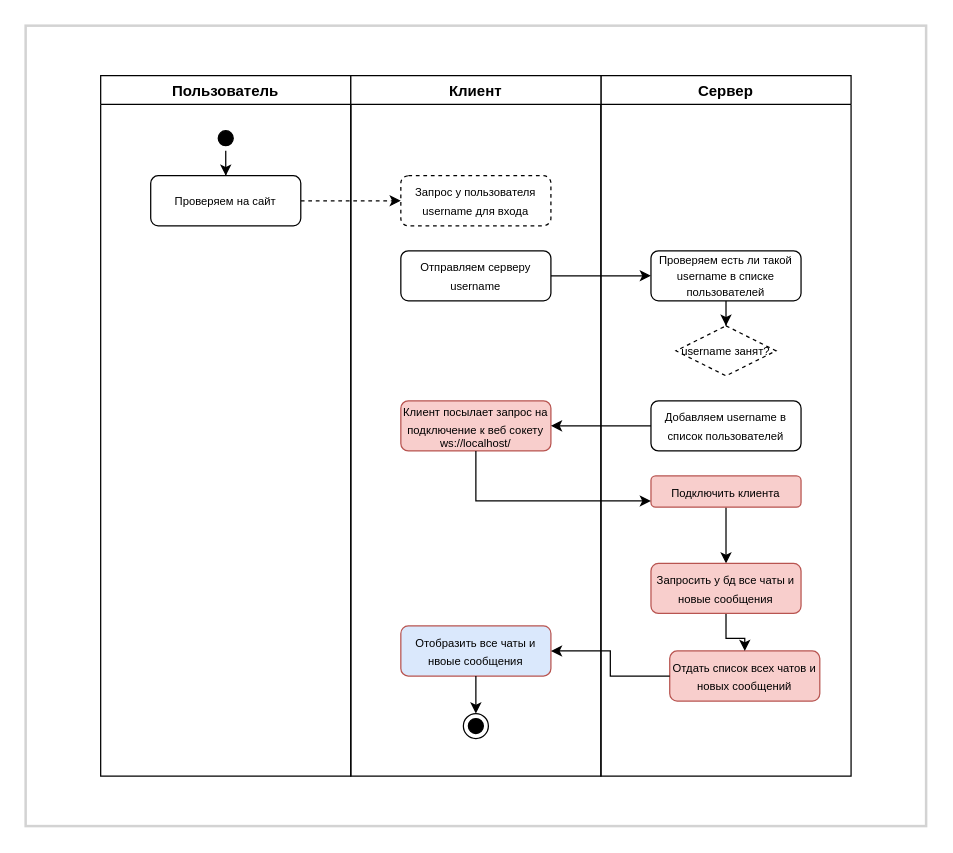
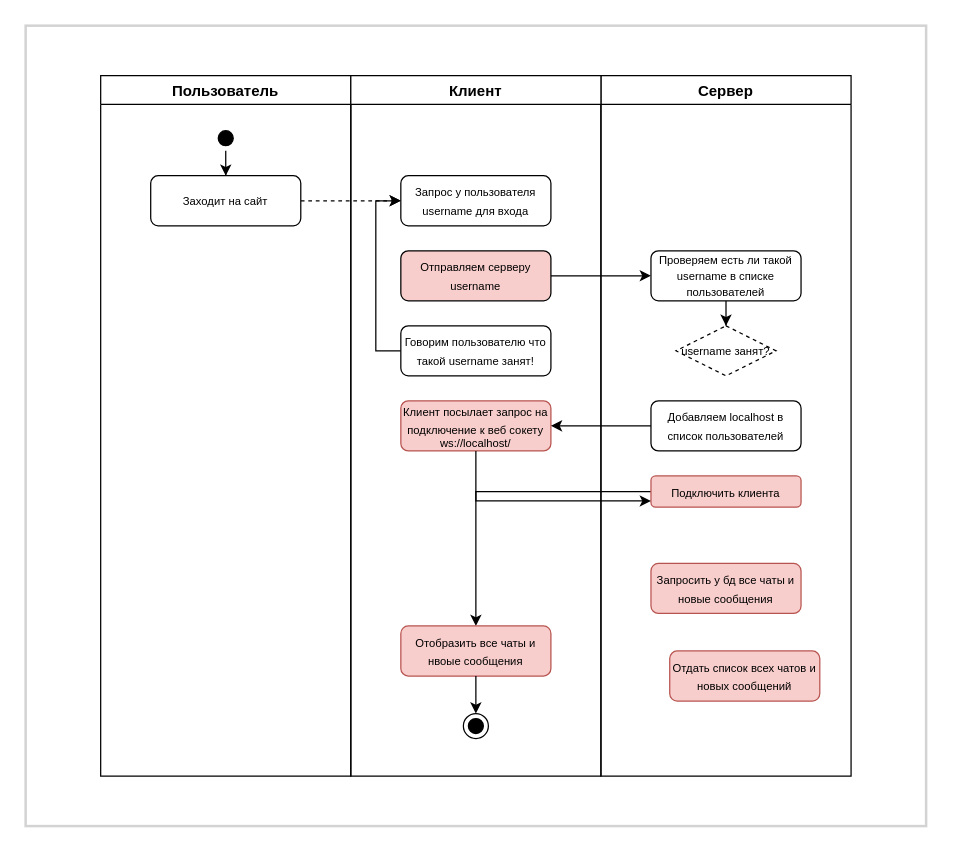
  <mxCell id="0" />
  <mxCell id="1" parent="0" />
  <mxCell id="2" value="Сервер" style="swimlane;" parent="1" vertex="1"><mxGeometry x="480" y="60" width="200" height="560" as="geometry" /></mxCell>
  <mxCell id="3" value="" style="rounded=0;whiteSpace=wrap;html=1;fillColor=none;strokeColor=#d3d3d3;strokeWidth=2;" parent="2" vertex="1"><mxGeometry x="-460" y="-40" width="720" height="640" as="geometry" /></mxCell>
  <mxCell id="4" value="&lt;font style=&quot;font-size: 9px;&quot;&gt;username занят?&lt;/font&gt;" style="rhombus;whiteSpace=wrap;html=1;dashed=1;" parent="2" vertex="1"><mxGeometry x="60" y="200" width="80" height="40" as="geometry" /></mxCell>
- <mxCell id="5" style="edgeStyle=orthogonalEdgeStyle;rounded=0;orthogonalLoop=1;jettySize=auto;html=1;" edge="1" parent="2" source="6" target="10"><mxGeometry relative="1" as="geometry" /></mxCell>
+ <mxCell id="5" style="edgeStyle=orthogonalEdgeStyle;rounded=0;orthogonalLoop=1;jettySize=auto;html=1;" edge="1" parent="2" source="6" target="18"><mxGeometry relative="1" as="geometry" /></mxCell>
  <mxCell id="6" value="&lt;font style=&quot;font-size: 9px;&quot;&gt;Подключить клиента&lt;/font&gt;" style="rounded=1;whiteSpace=wrap;html=1;fillColor=#f8cecc;strokeColor=#b85450;" parent="2" vertex="1"><mxGeometry x="40" y="320" width="120" height="25" as="geometry" /></mxCell>
  <mxCell id="7" value="&lt;font style=&quot;font-size: 9px;&quot;&gt;Отдать список всех чатов и новых сообщений&lt;/font&gt;" style="rounded=1;whiteSpace=wrap;html=1;fillColor=#f8cecc;strokeColor=#b85450;" parent="2" vertex="1"><mxGeometry x="55" y="460" width="120" height="40" as="geometry" /></mxCell>
- <mxCell id="8" value="&lt;font style=&quot;font-size: 9px;&quot;&gt;Добавляем username в список пользователей&lt;/font&gt;" style="rounded=1;whiteSpace=wrap;html=1;" vertex="1" parent="2"><mxGeometry x="40" y="260" width="120" height="40" as="geometry" /></mxCell>
- <mxCell id="9" style="edgeStyle=orthogonalEdgeStyle;rounded=0;orthogonalLoop=1;jettySize=auto;html=1;" edge="1" parent="2" source="10" target="7"><mxGeometry relative="1" as="geometry" /></mxCell>
+ <mxCell id="8" value="&lt;font style=&quot;font-size: 9px;&quot;&gt;Добавляем localhost в список пользователей&lt;/font&gt;" style="rounded=1;whiteSpace=wrap;html=1;" vertex="1" parent="2"><mxGeometry x="40" y="260" width="120" height="40" as="geometry" /></mxCell>
  <mxCell id="10" value="&lt;font style=&quot;font-size: 9px;&quot;&gt;Запросить у бд все чаты и новые сообщения&lt;/font&gt;" style="rounded=1;whiteSpace=wrap;html=1;fillColor=#f8cecc;strokeColor=#b85450;" vertex="1" parent="2"><mxGeometry x="40" y="390" width="120" height="40" as="geometry" /></mxCell>
  <mxCell id="11" style="edgeStyle=orthogonalEdgeStyle;rounded=0;html=1;dashed=1;labelBackgroundColor=none;startFill=0;endArrow=open;endFill=0;endSize=10;fontFamily=Verdana;fontSize=10;" parent="1" edge="1"><mxGeometry relative="1" as="geometry"><Array as="points"><mxPoint x="310" y="280" /><mxPoint x="310" y="240" /></Array><mxPoint x="390" y="240" as="targetPoint" /></mxGeometry></mxCell>
  <mxCell id="12" style="edgeStyle=orthogonalEdgeStyle;rounded=0;orthogonalLoop=1;jettySize=auto;html=1;" parent="1" source="13" target="22" edge="1"><mxGeometry relative="1" as="geometry" /></mxCell>
  <mxCell id="13" value="" style="ellipse;html=1;shape=startState;fillColor=#000000;strokeColor=#000000;" parent="1" vertex="1"><mxGeometry x="170" y="100" width="20" height="20" as="geometry" /></mxCell>
  <mxCell id="14" value="Пользователь" style="swimlane;" parent="1" vertex="1"><mxGeometry x="80" y="60" width="200" height="560" as="geometry" /></mxCell>
  <mxCell id="15" value="Клиент" style="swimlane;" parent="1" vertex="1"><mxGeometry x="280" y="60" width="200" height="560" as="geometry" /></mxCell>
- <mxCell id="16" value="&lt;font style=&quot;font-size: 9px;&quot;&gt;Запрос у пользователя username для входа&lt;/font&gt;" style="rounded=1;whiteSpace=wrap;html=1;dashed=1;" parent="15" vertex="1"><mxGeometry x="40" y="80" width="120" height="40" as="geometry" /></mxCell>
+ <mxCell id="16" value="&lt;font style=&quot;font-size: 9px;&quot;&gt;Запрос у пользователя username для входа&lt;/font&gt;" style="rounded=1;whiteSpace=wrap;html=1;" parent="15" vertex="1"><mxGeometry x="40" y="80" width="120" height="40" as="geometry" /></mxCell>
  <mxCell id="17" value="&lt;font style=&quot;font-size: 9px;&quot;&gt;Клиент посылает запрос на подключение к веб сокету&lt;/font&gt;&lt;div style=&quot;font-size: 9px; line-height: 100%;&quot;&gt;&lt;font style=&quot;font-size: 9px;&quot;&gt;ws://localhost/&lt;/font&gt;&lt;/div&gt;" style="rounded=1;whiteSpace=wrap;html=1;fillColor=#f8cecc;strokeColor=#b85450;" parent="15" vertex="1"><mxGeometry x="40" y="260" width="120" height="40" as="geometry" /></mxCell>
- <mxCell id="18" value="&lt;font style=&quot;font-size: 9px;&quot;&gt;Отобразить все чаты и нвоые сообщения&lt;/font&gt;" style="rounded=1;whiteSpace=wrap;html=1;fillColor=#dae8fc;strokeColor=#b85450;" parent="15" vertex="1"><mxGeometry x="40" y="440" width="120" height="40" as="geometry" /></mxCell>
+ <mxCell id="18" value="&lt;font style=&quot;font-size: 9px;&quot;&gt;Отобразить все чаты и нвоые сообщения&lt;/font&gt;" style="rounded=1;whiteSpace=wrap;html=1;fillColor=#f8cecc;strokeColor=#b85450;" parent="15" vertex="1"><mxGeometry x="40" y="440" width="120" height="40" as="geometry" /></mxCell>
  <mxCell id="19" value="" style="ellipse;html=1;shape=endState;fillColor=#000000;strokeColor=#000000;" vertex="1" parent="15"><mxGeometry x="90" y="510" width="20" height="20" as="geometry" /></mxCell>
  <mxCell id="20" style="edgeStyle=orthogonalEdgeStyle;rounded=0;orthogonalLoop=1;jettySize=auto;html=1;entryX=0.5;entryY=0;entryDx=0;entryDy=0;" edge="1" parent="15" source="18" target="19"><mxGeometry relative="1" as="geometry"><mxPoint x="100" y="510" as="targetPoint" /></mxGeometry></mxCell>
  <mxCell id="21" style="edgeStyle=orthogonalEdgeStyle;rounded=0;orthogonalLoop=1;jettySize=auto;html=1;dashed=1;" parent="1" source="22" target="16" edge="1"><mxGeometry relative="1" as="geometry" /></mxCell>
- <mxCell id="22" value="&lt;font style=&quot;font-size: 9px;&quot;&gt;Проверяем на сайт&lt;/font&gt;" style="rounded=1;whiteSpace=wrap;html=1;" parent="1" vertex="1"><mxGeometry x="120" y="140" width="120" height="40" as="geometry" /></mxCell>
+ <mxCell id="22" value="&lt;font style=&quot;font-size: 9px;&quot;&gt;Заходит на сайт&lt;/font&gt;" style="rounded=1;whiteSpace=wrap;html=1;" parent="1" vertex="1"><mxGeometry x="120" y="140" width="120" height="40" as="geometry" /></mxCell>
  <mxCell id="23" style="edgeStyle=orthogonalEdgeStyle;rounded=0;orthogonalLoop=1;jettySize=auto;html=1;" parent="1" source="24" target="26" edge="1"><mxGeometry relative="1" as="geometry" /></mxCell>
- <mxCell id="24" value="&lt;font style=&quot;font-size: 9px;&quot;&gt;Отправляем серверу username&lt;/font&gt;" style="rounded=1;whiteSpace=wrap;html=1;" parent="1" vertex="1"><mxGeometry x="320" y="200" width="120" height="40" as="geometry" /></mxCell>
+ <mxCell id="24" value="&lt;font style=&quot;font-size: 9px;&quot;&gt;Отправляем серверу username&lt;/font&gt;" style="rounded=1;whiteSpace=wrap;html=1;fillColor=#f8cecc;" parent="1" vertex="1"><mxGeometry x="320" y="200" width="120" height="40" as="geometry" /></mxCell>
  <mxCell id="25" style="edgeStyle=orthogonalEdgeStyle;rounded=0;orthogonalLoop=1;jettySize=auto;html=1;" parent="1" source="26" target="4" edge="1"><mxGeometry relative="1" as="geometry" /></mxCell>
  <mxCell id="26" value="&lt;p style=&quot;line-height: 100%;&quot;&gt;&lt;font style=&quot;font-size: 9px;&quot;&gt;Проверяем есть ли такой username в списке пользователей&lt;/font&gt;&lt;/p&gt;" style="rounded=1;whiteSpace=wrap;html=1;" parent="1" vertex="1"><mxGeometry x="520" y="200" width="120" height="40" as="geometry" /></mxCell>
+ <mxCell id="27" style="edgeStyle=orthogonalEdgeStyle;rounded=0;orthogonalLoop=1;jettySize=auto;html=1;entryX=0;entryY=0.5;entryDx=0;entryDy=0;" parent="1" source="28" target="16" edge="1"><mxGeometry relative="1" as="geometry"><mxPoint x="300" y="160" as="targetPoint" /><Array as="points"><mxPoint x="300" y="280" /><mxPoint x="300" y="160" /></Array></mxGeometry></mxCell>
+ <mxCell id="28" value="&lt;font style=&quot;font-size: 9px;&quot;&gt;Говорим пользователю что такой username занят!&lt;/font&gt;" style="rounded=1;whiteSpace=wrap;html=1;" parent="1" vertex="1"><mxGeometry x="320" y="260" width="120" height="40" as="geometry" /></mxCell>
  <mxCell id="29" style="edgeStyle=orthogonalEdgeStyle;rounded=0;orthogonalLoop=1;jettySize=auto;html=1;" parent="1" source="17" target="6" edge="1"><mxGeometry relative="1" as="geometry"><Array as="points"><mxPoint x="380" y="400" /></Array></mxGeometry></mxCell>
  <mxCell id="30" style="edgeStyle=orthogonalEdgeStyle;rounded=0;orthogonalLoop=1;jettySize=auto;html=1;" edge="1" parent="1" source="8" target="17"><mxGeometry relative="1" as="geometry" /></mxCell>
- <mxCell id="31" style="edgeStyle=orthogonalEdgeStyle;rounded=0;orthogonalLoop=1;jettySize=auto;html=1;" parent="1" source="7" target="18" edge="1"><mxGeometry relative="1" as="geometry" /></mxCell>
